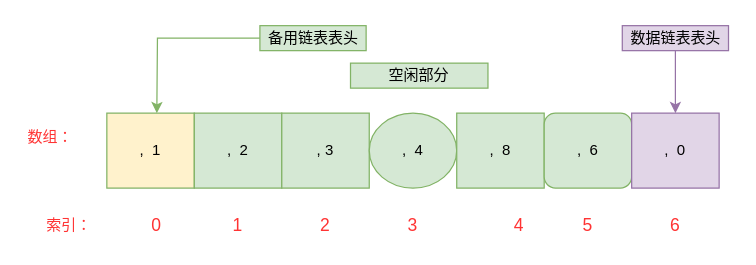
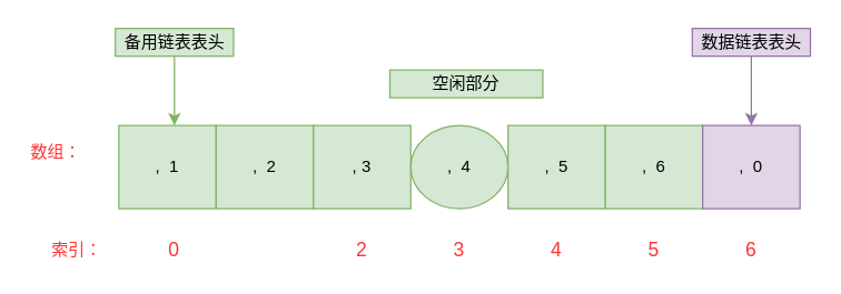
  <mxCell id="0" />
  <mxCell id="1" parent="0" />
  <mxCell id="2" value="数组：" style="text;html=1;strokeColor=none;fillColor=none;align=center;verticalAlign=middle;whiteSpace=wrap;rounded=0;fontColor=#FF3333;" parent="1" vertex="1"><mxGeometry x="20" y="100" width="40" height="20" as="geometry" /></mxCell>
  <mxCell id="3" value="索引：" style="text;html=1;strokeColor=none;fillColor=none;align=center;verticalAlign=middle;whiteSpace=wrap;rounded=0;fontColor=#FF3333;" parent="1" vertex="1"><mxGeometry x="35" y="170" width="40" height="20" as="geometry" /></mxCell>
  <mxCell id="4" value="0" style="text;html=1;align=center;verticalAlign=middle;whiteSpace=wrap;rounded=0;fontColor=#FF3333;fontSize=14;" parent="1" vertex="1"><mxGeometry x="105" y="170" width="40" height="20" as="geometry" /></mxCell>
- <mxCell id="5" value="1" style="text;html=1;align=center;verticalAlign=middle;whiteSpace=wrap;rounded=0;fontColor=#FF3333;fontSize=14;" parent="1" vertex="1"><mxGeometry x="170" y="170" width="40" height="20" as="geometry" /></mxCell>
  <mxCell id="6" value="2" style="text;html=1;align=center;verticalAlign=middle;whiteSpace=wrap;rounded=0;fontColor=#FF3333;fontSize=14;" parent="1" vertex="1"><mxGeometry x="240" y="170" width="40" height="20" as="geometry" /></mxCell>
  <mxCell id="7" value="3" style="text;html=1;align=center;verticalAlign=middle;whiteSpace=wrap;rounded=0;fontColor=#FF3333;fontSize=14;" parent="1" vertex="1"><mxGeometry x="310" y="170" width="40" height="20" as="geometry" /></mxCell>
- <mxCell id="8" value="4" style="text;html=1;align=center;verticalAlign=middle;whiteSpace=wrap;rounded=0;fontColor=#FF3333;fontSize=14;" parent="1" vertex="1"><mxGeometry x="395" y="170" width="40" height="20" as="geometry" /></mxCell>
+ <mxCell id="8" value="4" style="text;html=1;align=center;verticalAlign=middle;whiteSpace=wrap;rounded=0;fontColor=#FF3333;fontSize=14;" parent="1" vertex="1"><mxGeometry x="380" y="170" width="40" height="20" as="geometry" /></mxCell>
  <mxCell id="9" value="5" style="text;html=1;align=center;verticalAlign=middle;whiteSpace=wrap;rounded=0;fontColor=#FF3333;fontSize=14;" parent="1" vertex="1"><mxGeometry x="450" y="170" width="40" height="20" as="geometry" /></mxCell>
- <mxCell id="10" value=",&amp;nbsp; 1" style="rounded=0;whiteSpace=wrap;html=1;fillColor=#fff2cc;strokeColor=#82b366;" parent="1" vertex="1"><mxGeometry x="85" y="90" width="70" height="60" as="geometry" /></mxCell>
+ <mxCell id="10" value=",&amp;nbsp; 1" style="rounded=0;whiteSpace=wrap;html=1;fillColor=#d5e8d4;strokeColor=#82b366;" parent="1" vertex="1"><mxGeometry x="85" y="90" width="70" height="60" as="geometry" /></mxCell>
  <mxCell id="11" value=",&amp;nbsp; 2" style="rounded=0;whiteSpace=wrap;html=1;fillColor=#d5e8d4;strokeColor=#82b366;" parent="1" vertex="1"><mxGeometry x="155" y="90" width="70" height="60" as="geometry" /></mxCell>
  <mxCell id="12" value="&lt;span style=&quot;white-space: normal&quot;&gt;, 3&lt;/span&gt;" style="rounded=0;whiteSpace=wrap;html=1;fillColor=#d5e8d4;strokeColor=#82b366;" parent="1" vertex="1"><mxGeometry x="225" y="90" width="70" height="60" as="geometry" /></mxCell>
  <mxCell id="13" value="&lt;span style=&quot;white-space: normal&quot;&gt;,&amp;nbsp; 4&lt;/span&gt;" style="ellipse;whiteSpace=wrap;html=1;fillColor=#d5e8d4;strokeColor=#82b366;" parent="1" vertex="1"><mxGeometry x="295" y="90" width="70" height="60" as="geometry" /></mxCell>
- <mxCell id="14" value=",&amp;nbsp; 8" style="rounded=0;whiteSpace=wrap;html=1;fillColor=#d5e8d4;strokeColor=#82b366;" parent="1" vertex="1"><mxGeometry x="365" y="90" width="70" height="60" as="geometry" /></mxCell>
- <mxCell id="15" value=",&amp;nbsp; 6" style="whiteSpace=wrap;html=1;fillColor=#d5e8d4;strokeColor=#82b366;rounded=1;" parent="1" vertex="1"><mxGeometry x="435" y="90" width="70" height="60" as="geometry" /></mxCell>
+ <mxCell id="14" value=",&amp;nbsp; 5" style="rounded=0;whiteSpace=wrap;html=1;fillColor=#d5e8d4;strokeColor=#82b366;" parent="1" vertex="1"><mxGeometry x="365" y="90" width="70" height="60" as="geometry" /></mxCell>
+ <mxCell id="15" value=",&amp;nbsp; 6" style="rounded=0;whiteSpace=wrap;html=1;fillColor=#d5e8d4;strokeColor=#82b366;" parent="1" vertex="1"><mxGeometry x="435" y="90" width="70" height="60" as="geometry" /></mxCell>
  <mxCell id="16" value="6" style="text;html=1;align=center;verticalAlign=middle;whiteSpace=wrap;rounded=0;fontColor=#FF3333;fontSize=14;" parent="1" vertex="1"><mxGeometry x="520" y="170" width="40" height="20" as="geometry" /></mxCell>
  <mxCell id="17" value=",&amp;nbsp; 0" style="rounded=0;whiteSpace=wrap;html=1;fillColor=#e1d5e7;strokeColor=#9673a6;" parent="1" vertex="1"><mxGeometry x="505" y="90" width="70" height="60" as="geometry" /></mxCell>
  <mxCell id="18" value="空闲部分" style="text;html=1;strokeColor=#82b366;fillColor=#d5e8d4;align=center;verticalAlign=middle;whiteSpace=wrap;rounded=0;" parent="1" vertex="1"><mxGeometry x="280" y="50" width="110" height="20" as="geometry" /></mxCell>
  <mxCell id="19" style="edgeStyle=orthogonalEdgeStyle;rounded=0;orthogonalLoop=1;jettySize=auto;html=1;entryX=0.5;entryY=0;entryDx=0;entryDy=0;fillColor=#d5e8d4;strokeColor=#82b366;" parent="1" source="20" edge="1"><mxGeometry relative="1" as="geometry"><mxPoint x="125" y="90" as="targetPoint" /></mxGeometry></mxCell>
- <mxCell id="20" value="备用链表表头" style="rounded=0;whiteSpace=wrap;html=1;fillColor=#d5e8d4;strokeColor=#82b366;" parent="1" vertex="1"><mxGeometry x="207.5" y="20" width="85" height="20" as="geometry" /></mxCell>
+ <mxCell id="20" value="备用链表表头" style="rounded=0;whiteSpace=wrap;html=1;fillColor=#d5e8d4;strokeColor=#82b366;" parent="1" vertex="1"><mxGeometry x="82.5" y="20" width="85" height="20" as="geometry" /></mxCell>
  <mxCell id="21" style="edgeStyle=orthogonalEdgeStyle;rounded=0;orthogonalLoop=1;jettySize=auto;html=1;entryX=0.5;entryY=0;entryDx=0;entryDy=0;fillColor=#e1d5e7;strokeColor=#9673a6;" parent="1" source="22" edge="1"><mxGeometry relative="1" as="geometry"><mxPoint x="540" y="90" as="targetPoint" /></mxGeometry></mxCell>
  <mxCell id="22" value="数据链表表头" style="rounded=0;whiteSpace=wrap;html=1;fillColor=#e1d5e7;strokeColor=#9673a6;" parent="1" vertex="1"><mxGeometry x="497.5" y="20" width="85" height="20" as="geometry" /></mxCell>
